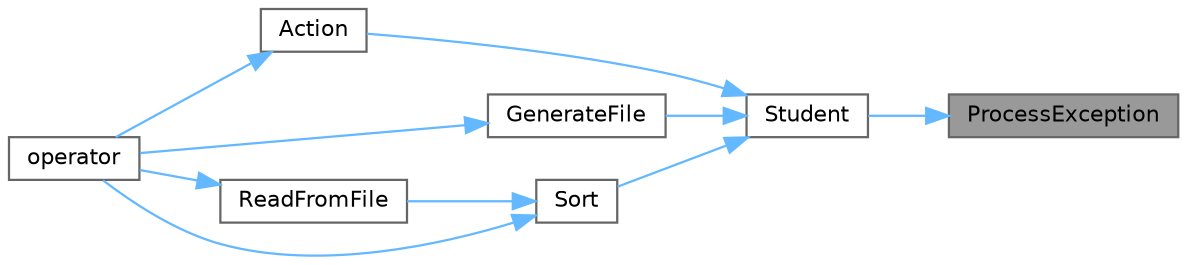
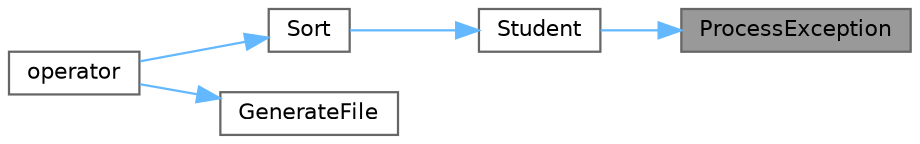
  digraph {
    rankdir=RL
    node [color=grey40 fillcolor=white fontname=Helvetica fontsize=10 shape=box style=filled]
    edge [color=steelblue1 dir=back fontname=Helvetica fontsize=10 labelfontname=Helvetica labelfontsize=10 style=solid]
    n1 [color=gray40 fillcolor=grey60 fontcolor=black height=0.2 label=ProcessException width=0.4]
    n2 [height=0.2 label=Student width=0.4]
-   n3 [height=0.2 label=Action width=0.4]
    n4 [height=0.2 label=GenerateFile width=0.4]
    n5 [height=0.2 label=Sort width=0.4]
-   n6 [height=0.2 label=ReadFromFile width=0.4]
    n7 [height=0.2 label=operator width=0.4]
    n1 -> n2
-   n2 -> n3
-   n2 -> n4
    n2 -> n5
-   n3 -> n7
    n4 -> n7
-   n5 -> n6
    n5 -> n7
-   n6 -> n7
  }
